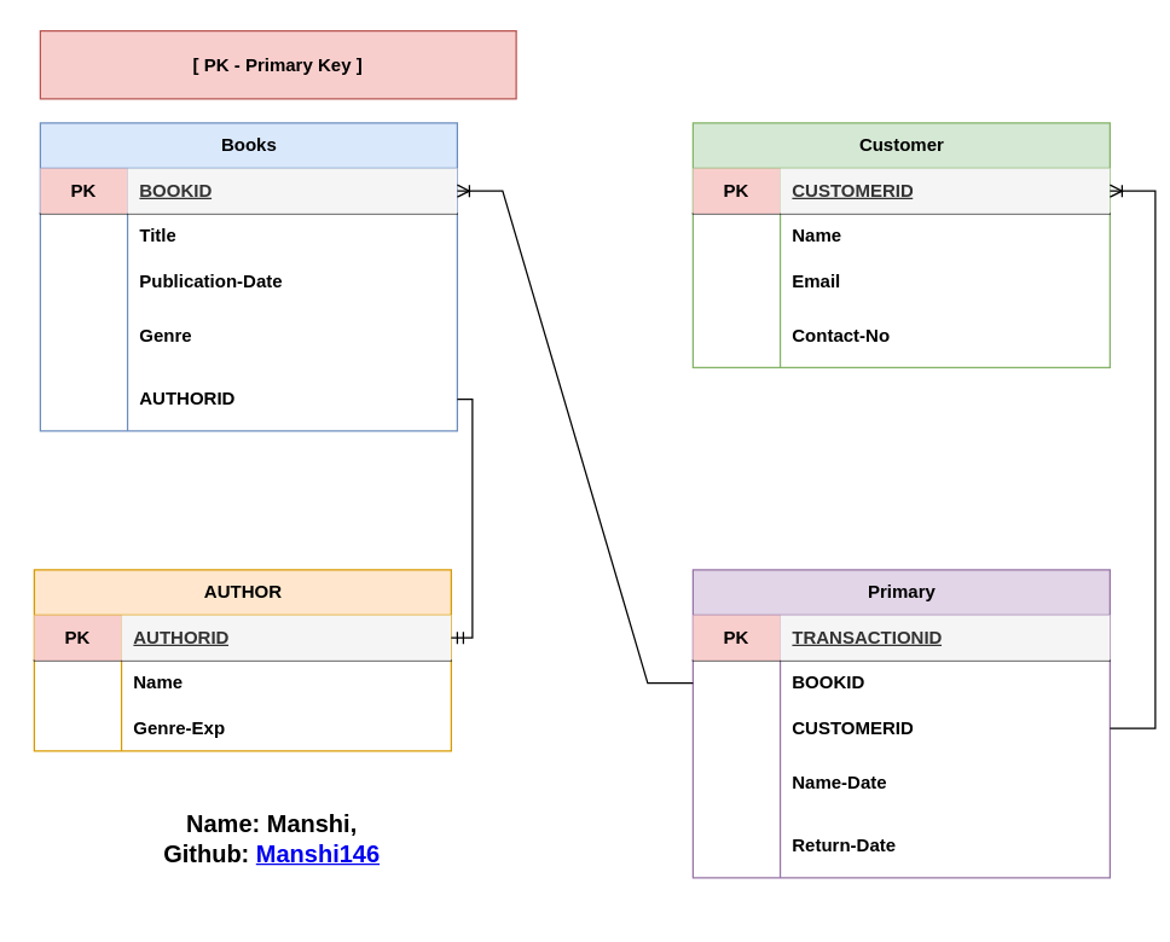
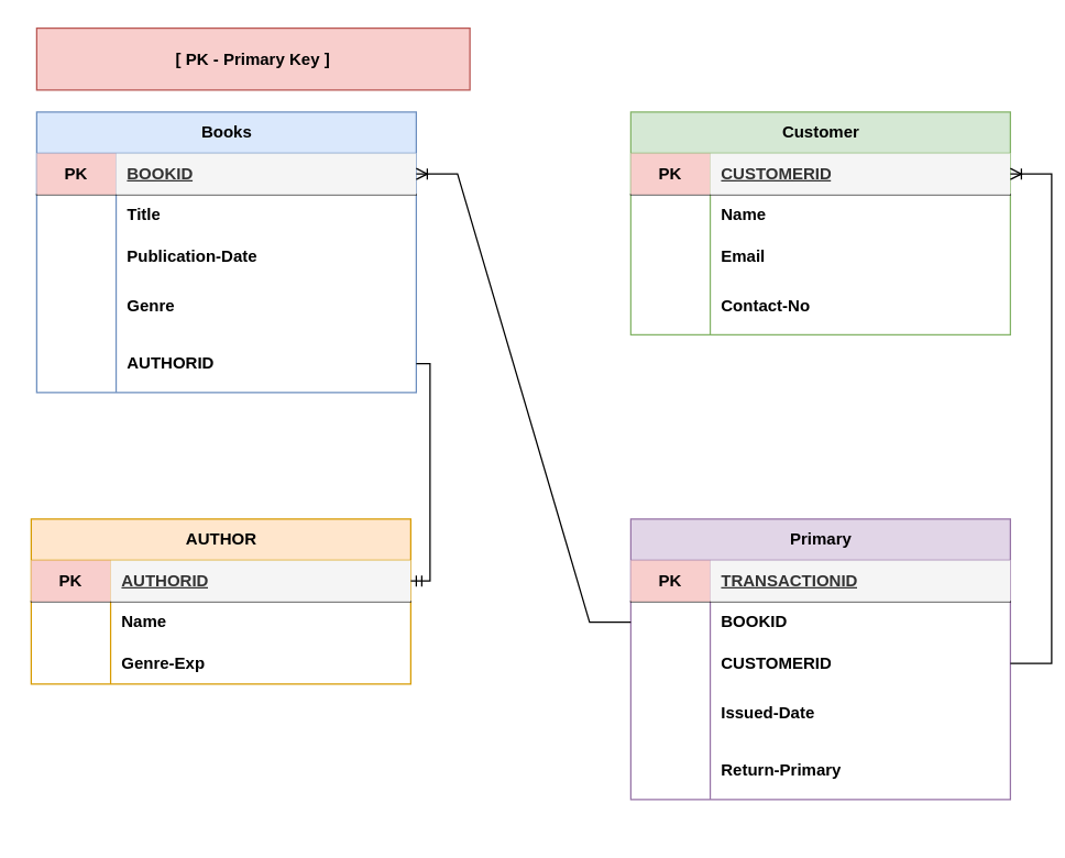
  <mxCell id="0" />
  <mxCell id="1" parent="0" />
  <mxCell id="2" value="Books" style="shape=table;startSize=30;container=1;collapsible=1;childLayout=tableLayout;fixedRows=1;rowLines=0;fontStyle=1;align=center;resizeLast=1;html=1;fillColor=#dae8fc;strokeColor=#6c8ebf;" parent="1" vertex="1"><mxGeometry x="26" y="81" width="276" height="204" as="geometry" /></mxCell>
  <mxCell id="3" value="" style="shape=tableRow;horizontal=0;startSize=0;swimlaneHead=0;swimlaneBody=0;fillColor=none;collapsible=0;dropTarget=0;points=[[0,0.5],[1,0.5]];portConstraint=eastwest;top=0;left=0;right=0;bottom=1;" parent="2" vertex="1"><mxGeometry y="30" width="276" height="30" as="geometry" /></mxCell>
  <mxCell id="4" value="PK" style="shape=partialRectangle;connectable=0;fillColor=#f8cecc;top=0;left=0;bottom=0;right=0;fontStyle=1;overflow=hidden;whiteSpace=wrap;html=1;strokeColor=#b85450;" parent="3" vertex="1"><mxGeometry width="57.75" height="30" as="geometry"><mxRectangle width="57.75" height="30" as="alternateBounds" /></mxGeometry></mxCell>
  <mxCell id="5" value="BOOKID" style="shape=partialRectangle;connectable=0;top=0;left=0;bottom=0;right=0;align=left;spacingLeft=6;fontStyle=5;overflow=hidden;whiteSpace=wrap;html=1;fillColor=#f5f5f5;fontColor=#333333;strokeColor=#666666;" parent="3" vertex="1"><mxGeometry x="57.75" width="218.25" height="30" as="geometry"><mxRectangle width="218.25" height="30" as="alternateBounds" /></mxGeometry></mxCell>
  <mxCell id="6" value="" style="shape=tableRow;horizontal=0;startSize=0;swimlaneHead=0;swimlaneBody=0;fillColor=none;collapsible=0;dropTarget=0;points=[[0,0.5],[1,0.5]];portConstraint=eastwest;top=0;left=0;right=0;bottom=0;" parent="2" vertex="1"><mxGeometry y="60" width="276" height="30" as="geometry" /></mxCell>
  <mxCell id="7" value="" style="shape=partialRectangle;connectable=0;fillColor=none;top=0;left=0;bottom=0;right=0;editable=1;overflow=hidden;whiteSpace=wrap;html=1;" parent="6" vertex="1"><mxGeometry width="57.75" height="30" as="geometry"><mxRectangle width="57.75" height="30" as="alternateBounds" /></mxGeometry></mxCell>
  <mxCell id="8" value="&lt;b&gt;Title&lt;/b&gt;" style="shape=partialRectangle;connectable=0;fillColor=none;top=0;left=0;bottom=0;right=0;align=left;spacingLeft=6;overflow=hidden;whiteSpace=wrap;html=1;" parent="6" vertex="1"><mxGeometry x="57.75" width="218.25" height="30" as="geometry"><mxRectangle width="218.25" height="30" as="alternateBounds" /></mxGeometry></mxCell>
  <mxCell id="9" value="" style="shape=tableRow;horizontal=0;startSize=0;swimlaneHead=0;swimlaneBody=0;fillColor=none;collapsible=0;dropTarget=0;points=[[0,0.5],[1,0.5]];portConstraint=eastwest;top=0;left=0;right=0;bottom=0;" parent="2" vertex="1"><mxGeometry y="90" width="276" height="30" as="geometry" /></mxCell>
  <mxCell id="10" value="" style="shape=partialRectangle;connectable=0;fillColor=none;top=0;left=0;bottom=0;right=0;editable=1;overflow=hidden;whiteSpace=wrap;html=1;" parent="9" vertex="1"><mxGeometry width="57.75" height="30" as="geometry"><mxRectangle width="57.75" height="30" as="alternateBounds" /></mxGeometry></mxCell>
  <mxCell id="11" value="&lt;b&gt;Publication-Date&lt;/b&gt;" style="shape=partialRectangle;connectable=0;fillColor=none;top=0;left=0;bottom=0;right=0;align=left;spacingLeft=6;overflow=hidden;whiteSpace=wrap;html=1;" parent="9" vertex="1"><mxGeometry x="57.75" width="218.25" height="30" as="geometry"><mxRectangle width="218.25" height="30" as="alternateBounds" /></mxGeometry></mxCell>
  <mxCell id="12" value="" style="shape=tableRow;horizontal=0;startSize=0;swimlaneHead=0;swimlaneBody=0;fillColor=none;collapsible=0;dropTarget=0;points=[[0,0.5],[1,0.5]];portConstraint=eastwest;top=0;left=0;right=0;bottom=0;" parent="2" vertex="1"><mxGeometry y="120" width="276" height="42" as="geometry" /></mxCell>
  <mxCell id="13" value="" style="shape=partialRectangle;connectable=0;fillColor=none;top=0;left=0;bottom=0;right=0;editable=1;overflow=hidden;whiteSpace=wrap;html=1;" parent="12" vertex="1"><mxGeometry width="57.75" height="42" as="geometry"><mxRectangle width="57.75" height="42" as="alternateBounds" /></mxGeometry></mxCell>
  <mxCell id="14" value="&lt;b&gt;Genre&lt;/b&gt;" style="shape=partialRectangle;connectable=0;fillColor=none;top=0;left=0;bottom=0;right=0;align=left;spacingLeft=6;overflow=hidden;whiteSpace=wrap;html=1;" parent="12" vertex="1"><mxGeometry x="57.75" width="218.25" height="42" as="geometry"><mxRectangle width="218.25" height="42" as="alternateBounds" /></mxGeometry></mxCell>
  <mxCell id="15" value="" style="shape=tableRow;horizontal=0;startSize=0;swimlaneHead=0;swimlaneBody=0;fillColor=none;collapsible=0;dropTarget=0;points=[[0,0.5],[1,0.5]];portConstraint=eastwest;top=0;left=0;right=0;bottom=0;" parent="2" vertex="1"><mxGeometry y="162" width="276" height="42" as="geometry" /></mxCell>
  <mxCell id="16" value="" style="shape=partialRectangle;connectable=0;fillColor=none;top=0;left=0;bottom=0;right=0;editable=1;overflow=hidden;whiteSpace=wrap;html=1;" parent="15" vertex="1"><mxGeometry width="57.75" height="42" as="geometry"><mxRectangle width="57.75" height="42" as="alternateBounds" /></mxGeometry></mxCell>
  <mxCell id="17" value="&lt;b&gt;AUTHORID&lt;/b&gt;" style="shape=partialRectangle;connectable=0;fillColor=none;top=0;left=0;bottom=0;right=0;align=left;spacingLeft=6;overflow=hidden;whiteSpace=wrap;html=1;" parent="15" vertex="1"><mxGeometry x="57.75" width="218.25" height="42" as="geometry"><mxRectangle width="218.25" height="42" as="alternateBounds" /></mxGeometry></mxCell>
  <mxCell id="18" value="AUTHOR" style="shape=table;startSize=30;container=1;collapsible=1;childLayout=tableLayout;fixedRows=1;rowLines=0;fontStyle=1;align=center;resizeLast=1;html=1;fillColor=#ffe6cc;strokeColor=#d79b00;" parent="1" vertex="1"><mxGeometry x="22" y="377" width="276" height="120" as="geometry" /></mxCell>
  <mxCell id="19" value="" style="shape=tableRow;horizontal=0;startSize=0;swimlaneHead=0;swimlaneBody=0;fillColor=none;collapsible=0;dropTarget=0;points=[[0,0.5],[1,0.5]];portConstraint=eastwest;top=0;left=0;right=0;bottom=1;" parent="18" vertex="1"><mxGeometry y="30" width="276" height="30" as="geometry" /></mxCell>
  <mxCell id="20" value="PK" style="shape=partialRectangle;connectable=0;fillColor=#f8cecc;top=0;left=0;bottom=0;right=0;fontStyle=1;overflow=hidden;whiteSpace=wrap;html=1;strokeColor=#b85450;" parent="19" vertex="1"><mxGeometry width="57.75" height="30" as="geometry"><mxRectangle width="57.75" height="30" as="alternateBounds" /></mxGeometry></mxCell>
  <mxCell id="21" value="&lt;b&gt;AUTHORID&lt;/b&gt;" style="shape=partialRectangle;connectable=0;fillColor=#f5f5f5;top=0;left=0;bottom=0;right=0;align=left;spacingLeft=6;fontStyle=5;overflow=hidden;whiteSpace=wrap;html=1;fontColor=#333333;strokeColor=#666666;" parent="19" vertex="1"><mxGeometry x="57.75" width="218.25" height="30" as="geometry"><mxRectangle width="218.25" height="30" as="alternateBounds" /></mxGeometry></mxCell>
  <mxCell id="22" value="" style="shape=tableRow;horizontal=0;startSize=0;swimlaneHead=0;swimlaneBody=0;fillColor=none;collapsible=0;dropTarget=0;points=[[0,0.5],[1,0.5]];portConstraint=eastwest;top=0;left=0;right=0;bottom=0;" parent="18" vertex="1"><mxGeometry y="60" width="276" height="30" as="geometry" /></mxCell>
  <mxCell id="23" value="" style="shape=partialRectangle;connectable=0;fillColor=none;top=0;left=0;bottom=0;right=0;editable=1;overflow=hidden;whiteSpace=wrap;html=1;" parent="22" vertex="1"><mxGeometry width="57.75" height="30" as="geometry"><mxRectangle width="57.75" height="30" as="alternateBounds" /></mxGeometry></mxCell>
  <mxCell id="24" value="&lt;b&gt;Name&lt;/b&gt;" style="shape=partialRectangle;connectable=0;fillColor=none;top=0;left=0;bottom=0;right=0;align=left;spacingLeft=6;overflow=hidden;whiteSpace=wrap;html=1;" parent="22" vertex="1"><mxGeometry x="57.75" width="218.25" height="30" as="geometry"><mxRectangle width="218.25" height="30" as="alternateBounds" /></mxGeometry></mxCell>
  <mxCell id="25" value="" style="shape=tableRow;horizontal=0;startSize=0;swimlaneHead=0;swimlaneBody=0;fillColor=none;collapsible=0;dropTarget=0;points=[[0,0.5],[1,0.5]];portConstraint=eastwest;top=0;left=0;right=0;bottom=0;" parent="18" vertex="1"><mxGeometry y="90" width="276" height="30" as="geometry" /></mxCell>
  <mxCell id="26" value="" style="shape=partialRectangle;connectable=0;fillColor=none;top=0;left=0;bottom=0;right=0;editable=1;overflow=hidden;whiteSpace=wrap;html=1;" parent="25" vertex="1"><mxGeometry width="57.75" height="30" as="geometry"><mxRectangle width="57.75" height="30" as="alternateBounds" /></mxGeometry></mxCell>
  <mxCell id="27" value="&lt;b&gt;Genre-Exp&lt;/b&gt;" style="shape=partialRectangle;connectable=0;fillColor=none;top=0;left=0;bottom=0;right=0;align=left;spacingLeft=6;overflow=hidden;whiteSpace=wrap;html=1;" parent="25" vertex="1"><mxGeometry x="57.75" width="218.25" height="30" as="geometry"><mxRectangle width="218.25" height="30" as="alternateBounds" /></mxGeometry></mxCell>
  <mxCell id="28" value="Customer" style="shape=table;startSize=30;container=1;collapsible=1;childLayout=tableLayout;fixedRows=1;rowLines=0;fontStyle=1;align=center;resizeLast=1;html=1;fillColor=#d5e8d4;strokeColor=#82b366;" parent="1" vertex="1"><mxGeometry x="458" y="81" width="276" height="162" as="geometry" /></mxCell>
  <mxCell id="29" value="" style="shape=tableRow;horizontal=0;startSize=0;swimlaneHead=0;swimlaneBody=0;fillColor=none;collapsible=0;dropTarget=0;points=[[0,0.5],[1,0.5]];portConstraint=eastwest;top=0;left=0;right=0;bottom=1;" parent="28" vertex="1"><mxGeometry y="30" width="276" height="30" as="geometry" /></mxCell>
  <mxCell id="30" value="PK" style="shape=partialRectangle;connectable=0;fillColor=#f8cecc;top=0;left=0;bottom=0;right=0;fontStyle=1;overflow=hidden;whiteSpace=wrap;html=1;strokeColor=#b85450;" parent="29" vertex="1"><mxGeometry width="57.75" height="30" as="geometry"><mxRectangle width="57.75" height="30" as="alternateBounds" /></mxGeometry></mxCell>
  <mxCell id="31" value="CUSTOMERID" style="shape=partialRectangle;connectable=0;top=0;left=0;bottom=0;right=0;align=left;spacingLeft=6;fontStyle=5;overflow=hidden;whiteSpace=wrap;html=1;fillColor=#f5f5f5;fontColor=#333333;strokeColor=#666666;" parent="29" vertex="1"><mxGeometry x="57.75" width="218.25" height="30" as="geometry"><mxRectangle width="218.25" height="30" as="alternateBounds" /></mxGeometry></mxCell>
  <mxCell id="32" value="" style="shape=tableRow;horizontal=0;startSize=0;swimlaneHead=0;swimlaneBody=0;fillColor=none;collapsible=0;dropTarget=0;points=[[0,0.5],[1,0.5]];portConstraint=eastwest;top=0;left=0;right=0;bottom=0;" parent="28" vertex="1"><mxGeometry y="60" width="276" height="30" as="geometry" /></mxCell>
  <mxCell id="33" value="" style="shape=partialRectangle;connectable=0;fillColor=none;top=0;left=0;bottom=0;right=0;editable=1;overflow=hidden;whiteSpace=wrap;html=1;" parent="32" vertex="1"><mxGeometry width="57.75" height="30" as="geometry"><mxRectangle width="57.75" height="30" as="alternateBounds" /></mxGeometry></mxCell>
  <mxCell id="34" value="&lt;b&gt;Name&lt;/b&gt;" style="shape=partialRectangle;connectable=0;fillColor=none;top=0;left=0;bottom=0;right=0;align=left;spacingLeft=6;overflow=hidden;whiteSpace=wrap;html=1;" parent="32" vertex="1"><mxGeometry x="57.75" width="218.25" height="30" as="geometry"><mxRectangle width="218.25" height="30" as="alternateBounds" /></mxGeometry></mxCell>
  <mxCell id="35" value="" style="shape=tableRow;horizontal=0;startSize=0;swimlaneHead=0;swimlaneBody=0;fillColor=none;collapsible=0;dropTarget=0;points=[[0,0.5],[1,0.5]];portConstraint=eastwest;top=0;left=0;right=0;bottom=0;" parent="28" vertex="1"><mxGeometry y="90" width="276" height="30" as="geometry" /></mxCell>
  <mxCell id="36" value="" style="shape=partialRectangle;connectable=0;fillColor=none;top=0;left=0;bottom=0;right=0;editable=1;overflow=hidden;whiteSpace=wrap;html=1;" parent="35" vertex="1"><mxGeometry width="57.75" height="30" as="geometry"><mxRectangle width="57.75" height="30" as="alternateBounds" /></mxGeometry></mxCell>
  <mxCell id="37" value="&lt;b&gt;Email&lt;/b&gt;" style="shape=partialRectangle;connectable=0;fillColor=none;top=0;left=0;bottom=0;right=0;align=left;spacingLeft=6;overflow=hidden;whiteSpace=wrap;html=1;" parent="35" vertex="1"><mxGeometry x="57.75" width="218.25" height="30" as="geometry"><mxRectangle width="218.25" height="30" as="alternateBounds" /></mxGeometry></mxCell>
  <mxCell id="38" value="" style="shape=tableRow;horizontal=0;startSize=0;swimlaneHead=0;swimlaneBody=0;fillColor=none;collapsible=0;dropTarget=0;points=[[0,0.5],[1,0.5]];portConstraint=eastwest;top=0;left=0;right=0;bottom=0;" parent="28" vertex="1"><mxGeometry y="120" width="276" height="42" as="geometry" /></mxCell>
  <mxCell id="39" value="" style="shape=partialRectangle;connectable=0;fillColor=none;top=0;left=0;bottom=0;right=0;editable=1;overflow=hidden;whiteSpace=wrap;html=1;" parent="38" vertex="1"><mxGeometry width="57.75" height="42" as="geometry"><mxRectangle width="57.75" height="42" as="alternateBounds" /></mxGeometry></mxCell>
  <mxCell id="40" value="&lt;b&gt;Contact-No&lt;/b&gt;" style="shape=partialRectangle;connectable=0;fillColor=none;top=0;left=0;bottom=0;right=0;align=left;spacingLeft=6;overflow=hidden;whiteSpace=wrap;html=1;" parent="38" vertex="1"><mxGeometry x="57.75" width="218.25" height="42" as="geometry"><mxRectangle width="218.25" height="42" as="alternateBounds" /></mxGeometry></mxCell>
  <mxCell id="41" value="Primary" style="shape=table;startSize=30;container=1;collapsible=1;childLayout=tableLayout;fixedRows=1;rowLines=0;fontStyle=1;align=center;resizeLast=1;html=1;fillColor=#e1d5e7;strokeColor=#9673a6;" parent="1" vertex="1"><mxGeometry x="458" y="377" width="276" height="204" as="geometry" /></mxCell>
  <mxCell id="42" value="" style="shape=tableRow;horizontal=0;startSize=0;swimlaneHead=0;swimlaneBody=0;fillColor=none;collapsible=0;dropTarget=0;points=[[0,0.5],[1,0.5]];portConstraint=eastwest;top=0;left=0;right=0;bottom=1;" parent="41" vertex="1"><mxGeometry y="30" width="276" height="30" as="geometry" /></mxCell>
  <mxCell id="43" value="PK" style="shape=partialRectangle;connectable=0;fillColor=#f8cecc;top=0;left=0;bottom=0;right=0;fontStyle=1;overflow=hidden;whiteSpace=wrap;html=1;strokeColor=#b85450;" parent="42" vertex="1"><mxGeometry width="57.75" height="30" as="geometry"><mxRectangle width="57.75" height="30" as="alternateBounds" /></mxGeometry></mxCell>
  <mxCell id="44" value="TRANSACTIONID" style="shape=partialRectangle;connectable=0;top=0;left=0;bottom=0;right=0;align=left;spacingLeft=6;fontStyle=5;overflow=hidden;whiteSpace=wrap;html=1;fillColor=#f5f5f5;fontColor=#333333;strokeColor=#666666;" parent="42" vertex="1"><mxGeometry x="57.75" width="218.25" height="30" as="geometry"><mxRectangle width="218.25" height="30" as="alternateBounds" /></mxGeometry></mxCell>
  <mxCell id="45" value="" style="shape=tableRow;horizontal=0;startSize=0;swimlaneHead=0;swimlaneBody=0;fillColor=none;collapsible=0;dropTarget=0;points=[[0,0.5],[1,0.5]];portConstraint=eastwest;top=0;left=0;right=0;bottom=0;" parent="41" vertex="1"><mxGeometry y="60" width="276" height="30" as="geometry" /></mxCell>
  <mxCell id="46" value="" style="shape=partialRectangle;connectable=0;fillColor=none;top=0;left=0;bottom=0;right=0;editable=1;overflow=hidden;whiteSpace=wrap;html=1;" parent="45" vertex="1"><mxGeometry width="57.75" height="30" as="geometry"><mxRectangle width="57.75" height="30" as="alternateBounds" /></mxGeometry></mxCell>
  <mxCell id="47" value="&lt;b&gt;BOOKID&lt;/b&gt;" style="shape=partialRectangle;connectable=0;fillColor=none;top=0;left=0;bottom=0;right=0;align=left;spacingLeft=6;overflow=hidden;whiteSpace=wrap;html=1;" parent="45" vertex="1"><mxGeometry x="57.75" width="218.25" height="30" as="geometry"><mxRectangle width="218.25" height="30" as="alternateBounds" /></mxGeometry></mxCell>
  <mxCell id="48" value="" style="shape=tableRow;horizontal=0;startSize=0;swimlaneHead=0;swimlaneBody=0;fillColor=none;collapsible=0;dropTarget=0;points=[[0,0.5],[1,0.5]];portConstraint=eastwest;top=0;left=0;right=0;bottom=0;" parent="41" vertex="1"><mxGeometry y="90" width="276" height="30" as="geometry" /></mxCell>
  <mxCell id="49" value="" style="shape=partialRectangle;connectable=0;fillColor=none;top=0;left=0;bottom=0;right=0;editable=1;overflow=hidden;whiteSpace=wrap;html=1;" parent="48" vertex="1"><mxGeometry width="57.75" height="30" as="geometry"><mxRectangle width="57.75" height="30" as="alternateBounds" /></mxGeometry></mxCell>
  <mxCell id="50" value="&lt;b&gt;CUSTOMERID&lt;/b&gt;" style="shape=partialRectangle;connectable=0;fillColor=none;top=0;left=0;bottom=0;right=0;align=left;spacingLeft=6;overflow=hidden;whiteSpace=wrap;html=1;" parent="48" vertex="1"><mxGeometry x="57.75" width="218.25" height="30" as="geometry"><mxRectangle width="218.25" height="30" as="alternateBounds" /></mxGeometry></mxCell>
  <mxCell id="51" value="" style="shape=tableRow;horizontal=0;startSize=0;swimlaneHead=0;swimlaneBody=0;fillColor=none;collapsible=0;dropTarget=0;points=[[0,0.5],[1,0.5]];portConstraint=eastwest;top=0;left=0;right=0;bottom=0;" parent="41" vertex="1"><mxGeometry y="120" width="276" height="42" as="geometry" /></mxCell>
  <mxCell id="52" value="" style="shape=partialRectangle;connectable=0;fillColor=none;top=0;left=0;bottom=0;right=0;editable=1;overflow=hidden;whiteSpace=wrap;html=1;" parent="51" vertex="1"><mxGeometry width="57.75" height="42" as="geometry"><mxRectangle width="57.75" height="42" as="alternateBounds" /></mxGeometry></mxCell>
- <mxCell id="53" value="&lt;b&gt;Name-Date&lt;/b&gt;" style="shape=partialRectangle;connectable=0;fillColor=none;top=0;left=0;bottom=0;right=0;align=left;spacingLeft=6;overflow=hidden;whiteSpace=wrap;html=1;" parent="51" vertex="1"><mxGeometry x="57.75" width="218.25" height="42" as="geometry"><mxRectangle width="218.25" height="42" as="alternateBounds" /></mxGeometry></mxCell>
+ <mxCell id="53" value="&lt;b&gt;Issued-Date&lt;/b&gt;" style="shape=partialRectangle;connectable=0;fillColor=none;top=0;left=0;bottom=0;right=0;align=left;spacingLeft=6;overflow=hidden;whiteSpace=wrap;html=1;" parent="51" vertex="1"><mxGeometry x="57.75" width="218.25" height="42" as="geometry"><mxRectangle width="218.25" height="42" as="alternateBounds" /></mxGeometry></mxCell>
  <mxCell id="54" value="" style="shape=tableRow;horizontal=0;startSize=0;swimlaneHead=0;swimlaneBody=0;fillColor=none;collapsible=0;dropTarget=0;points=[[0,0.5],[1,0.5]];portConstraint=eastwest;top=0;left=0;right=0;bottom=0;" parent="41" vertex="1"><mxGeometry y="162" width="276" height="42" as="geometry" /></mxCell>
  <mxCell id="55" value="" style="shape=partialRectangle;connectable=0;fillColor=none;top=0;left=0;bottom=0;right=0;editable=1;overflow=hidden;whiteSpace=wrap;html=1;" parent="54" vertex="1"><mxGeometry width="57.75" height="42" as="geometry"><mxRectangle width="57.75" height="42" as="alternateBounds" /></mxGeometry></mxCell>
- <mxCell id="56" value="&lt;b&gt;Return-Date&lt;/b&gt;" style="shape=partialRectangle;connectable=0;fillColor=none;top=0;left=0;bottom=0;right=0;align=left;spacingLeft=6;overflow=hidden;whiteSpace=wrap;html=1;" parent="54" vertex="1"><mxGeometry x="57.75" width="218.25" height="42" as="geometry"><mxRectangle width="218.25" height="42" as="alternateBounds" /></mxGeometry></mxCell>
+ <mxCell id="56" value="&lt;b&gt;Return-Primary&lt;/b&gt;" style="shape=partialRectangle;connectable=0;fillColor=none;top=0;left=0;bottom=0;right=0;align=left;spacingLeft=6;overflow=hidden;whiteSpace=wrap;html=1;" parent="54" vertex="1"><mxGeometry x="57.75" width="218.25" height="42" as="geometry"><mxRectangle width="218.25" height="42" as="alternateBounds" /></mxGeometry></mxCell>
  <mxCell id="57" value="&lt;b&gt;[ PK - Primary Key ]&lt;/b&gt;" style="text;html=1;align=center;verticalAlign=middle;whiteSpace=wrap;rounded=0;fillColor=#f8cecc;strokeColor=#b85450;" parent="1" vertex="1"><mxGeometry x="26" y="20" width="315" height="45" as="geometry" /></mxCell>
  <mxCell id="58" value="" style="edgeStyle=entityRelationEdgeStyle;fontSize=12;html=1;endArrow=ERoneToMany;rounded=0;exitX=0;exitY=0.5;exitDx=0;exitDy=0;entryX=1;entryY=0.5;entryDx=0;entryDy=0;" edge="1" parent="1" source="45" target="3"><mxGeometry width="100" height="100" relative="1" as="geometry"><mxPoint x="397" y="426" as="sourcePoint" /><mxPoint x="241" y="130" as="targetPoint" /></mxGeometry></mxCell>
  <mxCell id="59" value="" style="edgeStyle=entityRelationEdgeStyle;fontSize=12;html=1;endArrow=ERoneToMany;rounded=0;exitX=1;exitY=0.5;exitDx=0;exitDy=0;entryX=1;entryY=0.5;entryDx=0;entryDy=0;" edge="1" parent="1" source="48" target="29"><mxGeometry width="100" height="100" relative="1" as="geometry"><mxPoint x="468" y="432" as="sourcePoint" /><mxPoint x="630" y="288" as="targetPoint" /></mxGeometry></mxCell>
  <mxCell id="60" value="" style="edgeStyle=orthogonalEdgeStyle;fontSize=12;html=1;endArrow=ERmandOne;rounded=0;exitX=1;exitY=0.5;exitDx=0;exitDy=0;entryX=1;entryY=0.5;entryDx=0;entryDy=0;" edge="1" parent="1" source="15" target="19"><mxGeometry width="100" height="100" relative="1" as="geometry"><mxPoint x="344" y="268" as="sourcePoint" /><mxPoint x="340" y="426" as="targetPoint" /></mxGeometry></mxCell>
- <mxCell id="61" value="&lt;div&gt;&lt;font style=&quot;font-size: 16px;&quot;&gt;&lt;b&gt;Name: Manshi,&lt;/b&gt;&lt;/font&gt;&lt;/div&gt;&lt;div&gt;&lt;font style=&quot;font-size: 16px;&quot;&gt;&lt;b&gt;Github: &lt;a href=&quot;data:page/id,R2lEEEUBdFMjLlhIrx00&quot;&gt;Manshi146&lt;br&gt;&lt;/a&gt;&lt;/b&gt;&lt;/font&gt;&lt;/div&gt;" style="text;html=1;align=center;verticalAlign=middle;whiteSpace=wrap;rounded=0;" vertex="1" parent="1"><mxGeometry x="20" y="508" width="319" height="94" as="geometry" /></mxCell>
